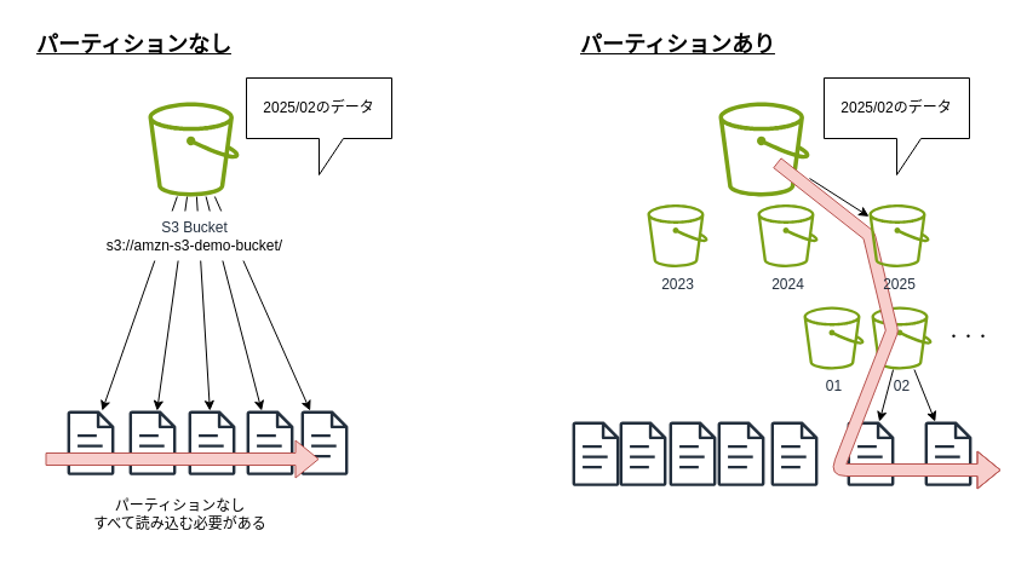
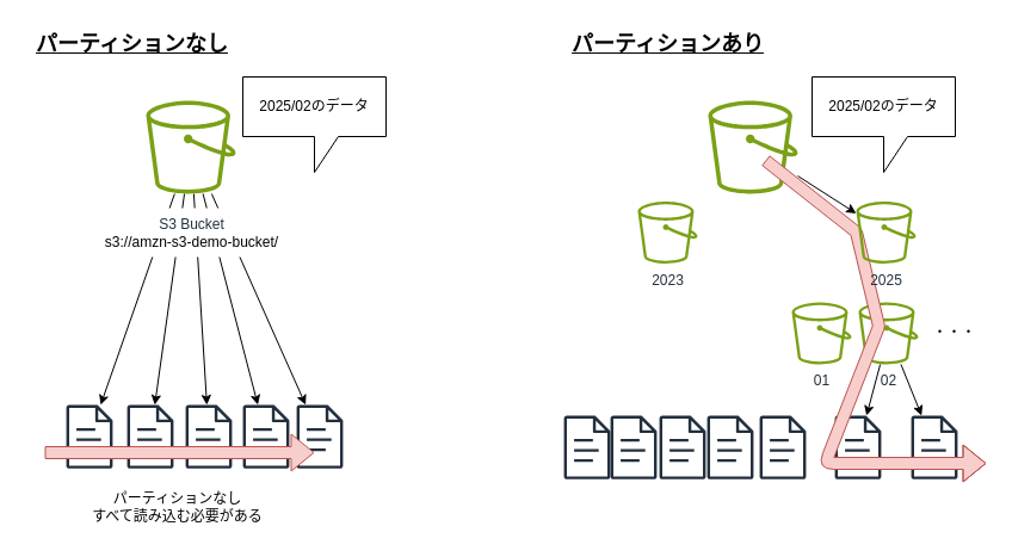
  <mxCell id="0" />
  <mxCell id="1" parent="0" />
  <mxCell id="2" style="edgeStyle=none;html=1;" edge="1" parent="1" source="7" target="8"><mxGeometry relative="1" as="geometry" /></mxCell>
  <mxCell id="3" style="edgeStyle=none;html=1;" edge="1" parent="1" source="7" target="9"><mxGeometry relative="1" as="geometry" /></mxCell>
  <mxCell id="4" style="edgeStyle=none;html=1;" edge="1" parent="1" source="7" target="10"><mxGeometry relative="1" as="geometry" /></mxCell>
  <mxCell id="5" style="edgeStyle=none;html=1;" edge="1" parent="1" source="7" target="11"><mxGeometry relative="1" as="geometry" /></mxCell>
  <mxCell id="6" style="edgeStyle=none;html=1;" edge="1" parent="1" source="7" target="12"><mxGeometry relative="1" as="geometry" /></mxCell>
  <mxCell id="7" value="" style="sketch=0;outlineConnect=0;fontColor=#232F3E;gradientColor=none;fillColor=#7AA116;strokeColor=none;dashed=0;verticalLabelPosition=bottom;verticalAlign=top;align=center;html=1;fontSize=12;fontStyle=0;aspect=fixed;pointerEvents=1;shape=mxgraph.aws4.bucket;" vertex="1" parent="1"><mxGeometry x="122" y="84" width="75" height="78" as="geometry" /></mxCell>
  <mxCell id="8" value="" style="sketch=0;outlineConnect=0;fontColor=#232F3E;gradientColor=none;fillColor=#232F3D;strokeColor=none;dashed=0;verticalLabelPosition=bottom;verticalAlign=top;align=center;html=1;fontSize=12;fontStyle=0;aspect=fixed;pointerEvents=1;shape=mxgraph.aws4.document;" vertex="1" parent="1"><mxGeometry x="55" y="339" width="39" height="53.37" as="geometry" /></mxCell>
  <mxCell id="9" value="" style="sketch=0;outlineConnect=0;fontColor=#232F3E;gradientColor=none;fillColor=#232F3D;strokeColor=none;dashed=0;verticalLabelPosition=bottom;verticalAlign=top;align=center;html=1;fontSize=12;fontStyle=0;aspect=fixed;pointerEvents=1;shape=mxgraph.aws4.document;" vertex="1" parent="1"><mxGeometry x="106" y="339" width="39" height="53.37" as="geometry" /></mxCell>
  <mxCell id="10" value="" style="sketch=0;outlineConnect=0;fontColor=#232F3E;gradientColor=none;fillColor=#232F3D;strokeColor=none;dashed=0;verticalLabelPosition=bottom;verticalAlign=top;align=center;html=1;fontSize=12;fontStyle=0;aspect=fixed;pointerEvents=1;shape=mxgraph.aws4.document;" vertex="1" parent="1"><mxGeometry x="155" y="339" width="39" height="53.37" as="geometry" /></mxCell>
  <mxCell id="11" value="" style="sketch=0;outlineConnect=0;fontColor=#232F3E;gradientColor=none;fillColor=#232F3D;strokeColor=none;dashed=0;verticalLabelPosition=bottom;verticalAlign=top;align=center;html=1;fontSize=12;fontStyle=0;aspect=fixed;pointerEvents=1;shape=mxgraph.aws4.document;" vertex="1" parent="1"><mxGeometry x="203" y="339" width="39" height="53.37" as="geometry" /></mxCell>
  <mxCell id="12" value="" style="sketch=0;outlineConnect=0;fontColor=#232F3E;gradientColor=none;fillColor=#232F3D;strokeColor=none;dashed=0;verticalLabelPosition=bottom;verticalAlign=top;align=center;html=1;fontSize=12;fontStyle=0;aspect=fixed;pointerEvents=1;shape=mxgraph.aws4.document;" vertex="1" parent="1"><mxGeometry x="248" y="339" width="39" height="53.37" as="geometry" /></mxCell>
  <mxCell id="13" value="" style="shape=flexArrow;endArrow=classic;html=1;fillColor=#f8cecc;strokeColor=#b85450;" edge="1" parent="1"><mxGeometry width="50" height="50" relative="1" as="geometry"><mxPoint x="37" y="379" as="sourcePoint" /><mxPoint x="263" y="379" as="targetPoint" /></mxGeometry></mxCell>
  <mxCell id="14" value="パーティションなし&lt;div&gt;すべて読み込む必要がある&lt;/div&gt;" style="text;html=1;align=center;verticalAlign=middle;resizable=0;points=[];autosize=1;strokeColor=none;fillColor=none;" vertex="1" parent="1"><mxGeometry x="61" y="404" width="174" height="41" as="geometry" /></mxCell>
  <mxCell id="15" value="&lt;span style=&quot;color: rgb(35, 47, 62);&quot;&gt;S3 Bucket&lt;/span&gt;&lt;div style=&quot;scrollbar-color: light-dark(#e2e2e2, #4b4b4b)&lt;br/&gt;&#09;&#09;&#09;&#09;&#09;light-dark(#fbfbfb, var(--dark-panel-color));&quot;&gt;s3://amzn-s3-demo-bucket/&lt;/div&gt;" style="text;html=1;align=center;verticalAlign=middle;resizable=0;points=[];autosize=1;fillColor=default;" vertex="1" parent="1"><mxGeometry x="78" y="174" width="163" height="41" as="geometry" /></mxCell>
  <mxCell id="16" style="edgeStyle=none;html=1;" edge="1" parent="1" source="17" target="30"><mxGeometry relative="1" as="geometry" /></mxCell>
  <mxCell id="17" value="" style="sketch=0;outlineConnect=0;fontColor=#232F3E;gradientColor=none;fillColor=#7AA116;strokeColor=none;dashed=0;verticalLabelPosition=bottom;verticalAlign=top;align=center;html=1;fontSize=12;fontStyle=0;aspect=fixed;pointerEvents=1;shape=mxgraph.aws4.bucket;" vertex="1" parent="1"><mxGeometry x="593" y="84" width="75" height="78" as="geometry" /></mxCell>
- <mxCell id="18" value="2024" style="sketch=0;outlineConnect=0;fontColor=#232F3E;gradientColor=none;fillColor=#7AA116;strokeColor=none;dashed=0;verticalLabelPosition=bottom;verticalAlign=top;align=center;html=1;fontSize=12;fontStyle=0;aspect=fixed;pointerEvents=1;shape=mxgraph.aws4.bucket;" vertex="1" parent="1"><mxGeometry x="625" y="168.5" width="50" height="52" as="geometry" /></mxCell>
  <mxCell id="19" value="01" style="sketch=0;outlineConnect=0;fontColor=#232F3E;gradientColor=none;fillColor=#7AA116;strokeColor=none;dashed=0;verticalLabelPosition=bottom;verticalAlign=top;align=center;html=1;fontSize=12;fontStyle=0;aspect=fixed;pointerEvents=1;shape=mxgraph.aws4.bucket;" vertex="1" parent="1"><mxGeometry x="663" y="253" width="50" height="52" as="geometry" /></mxCell>
  <mxCell id="20" value="2023" style="sketch=0;outlineConnect=0;fontColor=#232F3E;gradientColor=none;fillColor=#7AA116;strokeColor=none;dashed=0;verticalLabelPosition=bottom;verticalAlign=top;align=center;html=1;fontSize=12;fontStyle=0;aspect=fixed;pointerEvents=1;shape=mxgraph.aws4.bucket;" vertex="1" parent="1"><mxGeometry x="534" y="168.5" width="50" height="52" as="geometry" /></mxCell>
  <mxCell id="21" style="edgeStyle=none;html=1;" edge="1" parent="1" source="23" target="26"><mxGeometry relative="1" as="geometry" /></mxCell>
  <mxCell id="22" style="edgeStyle=none;html=1;" edge="1" parent="1" source="23" target="25"><mxGeometry relative="1" as="geometry" /></mxCell>
  <mxCell id="23" value="02" style="sketch=0;outlineConnect=0;fontColor=#232F3E;gradientColor=none;fillColor=#7AA116;strokeColor=none;dashed=0;verticalLabelPosition=bottom;verticalAlign=top;align=center;html=1;fontSize=12;fontStyle=0;aspect=fixed;pointerEvents=1;shape=mxgraph.aws4.bucket;" vertex="1" parent="1"><mxGeometry x="719" y="253" width="50" height="52" as="geometry" /></mxCell>
  <mxCell id="24" value="・・・" style="text;html=1;align=center;verticalAlign=middle;resizable=0;points=[];autosize=1;strokeColor=none;fillColor=none;" vertex="1" parent="1"><mxGeometry x="772" y="266" width="54" height="26" as="geometry" /></mxCell>
  <mxCell id="25" value="" style="sketch=0;outlineConnect=0;fontColor=#232F3E;gradientColor=none;fillColor=#232F3D;strokeColor=none;dashed=0;verticalLabelPosition=bottom;verticalAlign=top;align=center;html=1;fontSize=12;fontStyle=0;aspect=fixed;pointerEvents=1;shape=mxgraph.aws4.document;" vertex="1" parent="1"><mxGeometry x="763" y="348" width="39" height="53.37" as="geometry" /></mxCell>
  <mxCell id="26" value="" style="sketch=0;outlineConnect=0;fontColor=#232F3E;gradientColor=none;fillColor=#232F3D;strokeColor=none;dashed=0;verticalLabelPosition=bottom;verticalAlign=top;align=center;html=1;fontSize=12;fontStyle=0;aspect=fixed;pointerEvents=1;shape=mxgraph.aws4.document;" vertex="1" parent="1"><mxGeometry x="699" y="348" width="39" height="53.37" as="geometry" /></mxCell>
  <mxCell id="27" value="2025/02のデータ" style="shape=callout;whiteSpace=wrap;html=1;perimeter=calloutPerimeter;" vertex="1" parent="1"><mxGeometry x="203" y="64" width="120" height="80" as="geometry" /></mxCell>
  <mxCell id="28" value="2025/02のデータ" style="shape=callout;whiteSpace=wrap;html=1;perimeter=calloutPerimeter;" vertex="1" parent="1"><mxGeometry x="680" y="64" width="120" height="80" as="geometry" /></mxCell>
  <mxCell id="29" value="" style="shape=flexArrow;endArrow=classic;html=1;fillColor=#f8cecc;strokeColor=#b85450;" edge="1" parent="1"><mxGeometry width="50" height="50" relative="1" as="geometry"><mxPoint x="641" y="134" as="sourcePoint" /><mxPoint x="826" y="388" as="targetPoint" /><Array as="points"><mxPoint x="717" y="194" /><mxPoint x="736" y="273" /><mxPoint x="691" y="388" /></Array></mxGeometry></mxCell>
  <mxCell id="30" value="2025" style="sketch=0;outlineConnect=0;fontColor=#232F3E;gradientColor=none;fillColor=#7AA116;strokeColor=none;dashed=0;verticalLabelPosition=bottom;verticalAlign=top;align=center;html=1;fontSize=12;fontStyle=0;aspect=fixed;pointerEvents=1;shape=mxgraph.aws4.bucket;" vertex="1" parent="1"><mxGeometry x="717" y="168.5" width="50" height="52" as="geometry" /></mxCell>
  <mxCell id="31" value="" style="sketch=0;outlineConnect=0;fontColor=#232F3E;gradientColor=none;fillColor=#232F3D;strokeColor=none;dashed=0;verticalLabelPosition=bottom;verticalAlign=top;align=center;html=1;fontSize=12;fontStyle=0;aspect=fixed;pointerEvents=1;shape=mxgraph.aws4.document;" vertex="1" parent="1"><mxGeometry x="472" y="348" width="39" height="53.37" as="geometry" /></mxCell>
  <mxCell id="32" value="" style="sketch=0;outlineConnect=0;fontColor=#232F3E;gradientColor=none;fillColor=#232F3D;strokeColor=none;dashed=0;verticalLabelPosition=bottom;verticalAlign=top;align=center;html=1;fontSize=12;fontStyle=0;aspect=fixed;pointerEvents=1;shape=mxgraph.aws4.document;" vertex="1" parent="1"><mxGeometry x="511" y="348" width="39" height="53.37" as="geometry" /></mxCell>
  <mxCell id="33" value="" style="sketch=0;outlineConnect=0;fontColor=#232F3E;gradientColor=none;fillColor=#232F3D;strokeColor=none;dashed=0;verticalLabelPosition=bottom;verticalAlign=top;align=center;html=1;fontSize=12;fontStyle=0;aspect=fixed;pointerEvents=1;shape=mxgraph.aws4.document;" vertex="1" parent="1"><mxGeometry x="552" y="348" width="39" height="53.37" as="geometry" /></mxCell>
  <mxCell id="34" value="" style="sketch=0;outlineConnect=0;fontColor=#232F3E;gradientColor=none;fillColor=#232F3D;strokeColor=none;dashed=0;verticalLabelPosition=bottom;verticalAlign=top;align=center;html=1;fontSize=12;fontStyle=0;aspect=fixed;pointerEvents=1;shape=mxgraph.aws4.document;" vertex="1" parent="1"><mxGeometry x="592" y="348" width="39" height="53.37" as="geometry" /></mxCell>
  <mxCell id="35" value="" style="sketch=0;outlineConnect=0;fontColor=#232F3E;gradientColor=none;fillColor=#232F3D;strokeColor=none;dashed=0;verticalLabelPosition=bottom;verticalAlign=top;align=center;html=1;fontSize=12;fontStyle=0;aspect=fixed;pointerEvents=1;shape=mxgraph.aws4.document;" vertex="1" parent="1"><mxGeometry x="636" y="348" width="39" height="53.37" as="geometry" /></mxCell>
  <mxCell id="36" value="パーティションなし" style="text;html=1;align=center;verticalAlign=middle;resizable=0;points=[];autosize=1;strokeColor=none;fillColor=none;fontSize=18;fontStyle=5" vertex="1" parent="1"><mxGeometry x="20" y="20" width="180" height="34" as="geometry" /></mxCell>
  <mxCell id="37" value="パーティションあり" style="text;html=1;align=center;verticalAlign=middle;resizable=0;points=[];autosize=1;strokeColor=none;fillColor=none;fontSize=18;fontStyle=5" vertex="1" parent="1"><mxGeometry x="469" y="20" width="180" height="34" as="geometry" /></mxCell>
